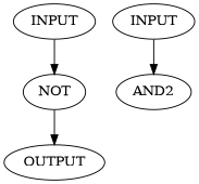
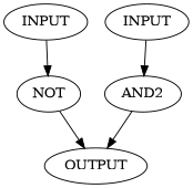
  digraph {
    n1 [label=INPUT]
    n2 [label=NOT]
    n3 [label=OUTPUT]
    n4 [label=INPUT]
    n5 [label=AND2]
    n1 -> n2
    n2 -> n3
    n4 -> n5
+   n5 -> n3
  }
